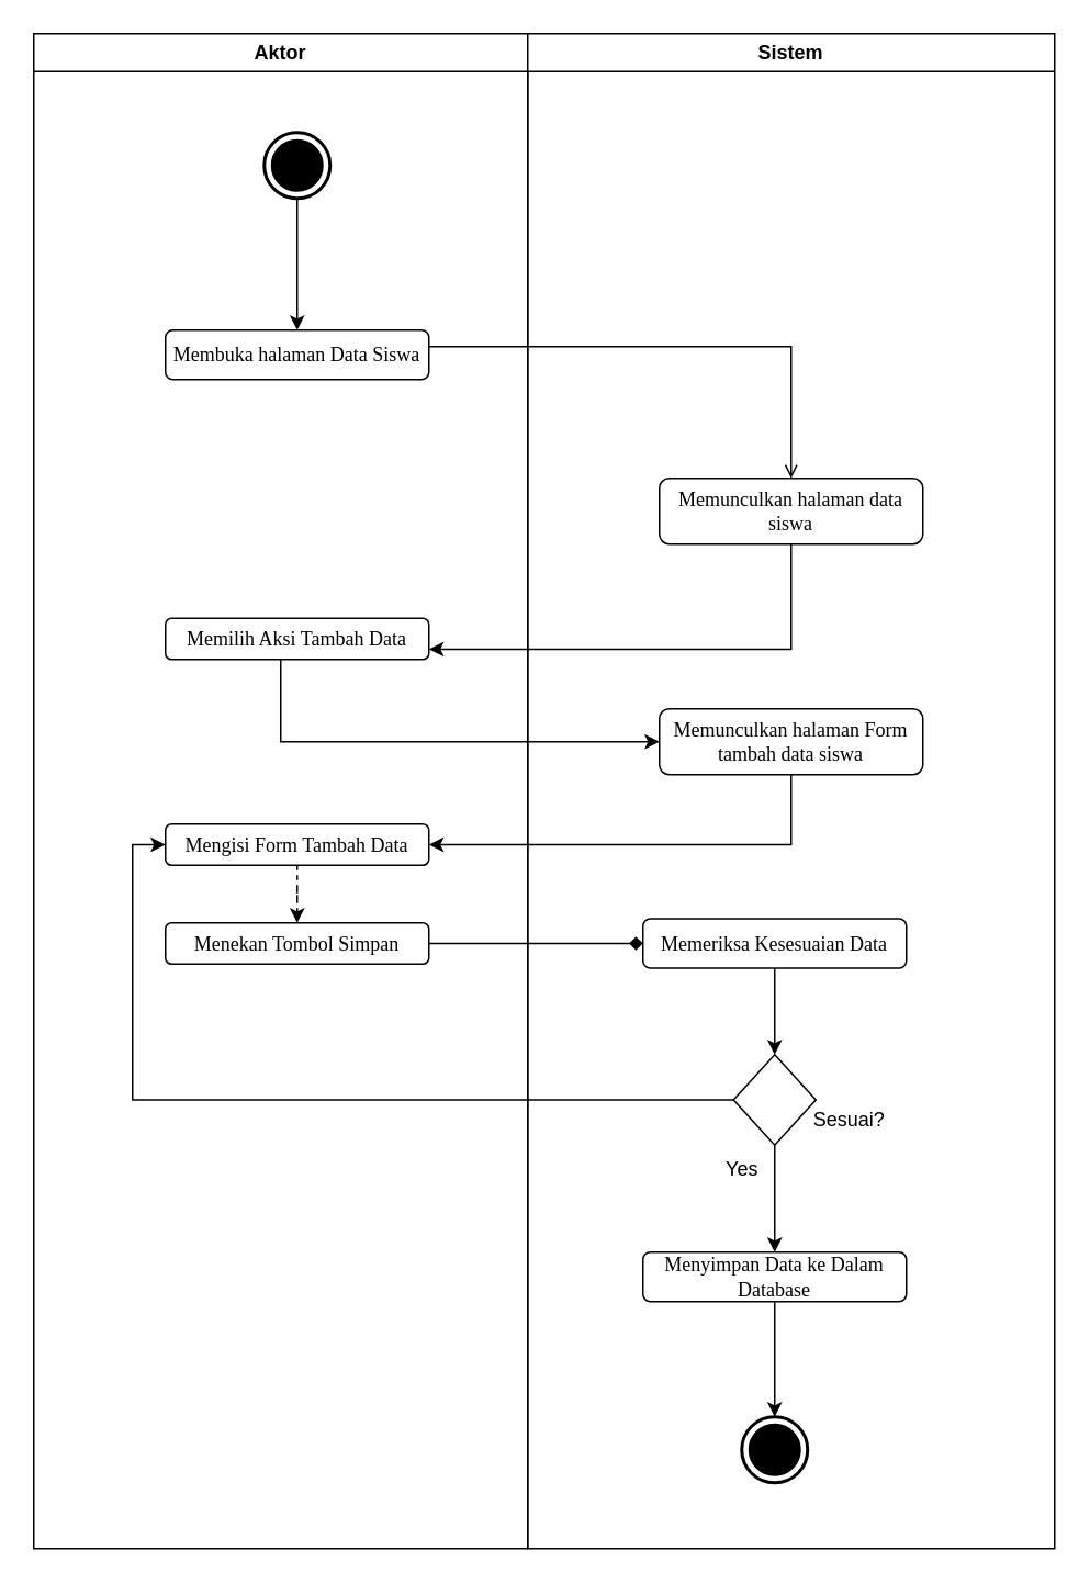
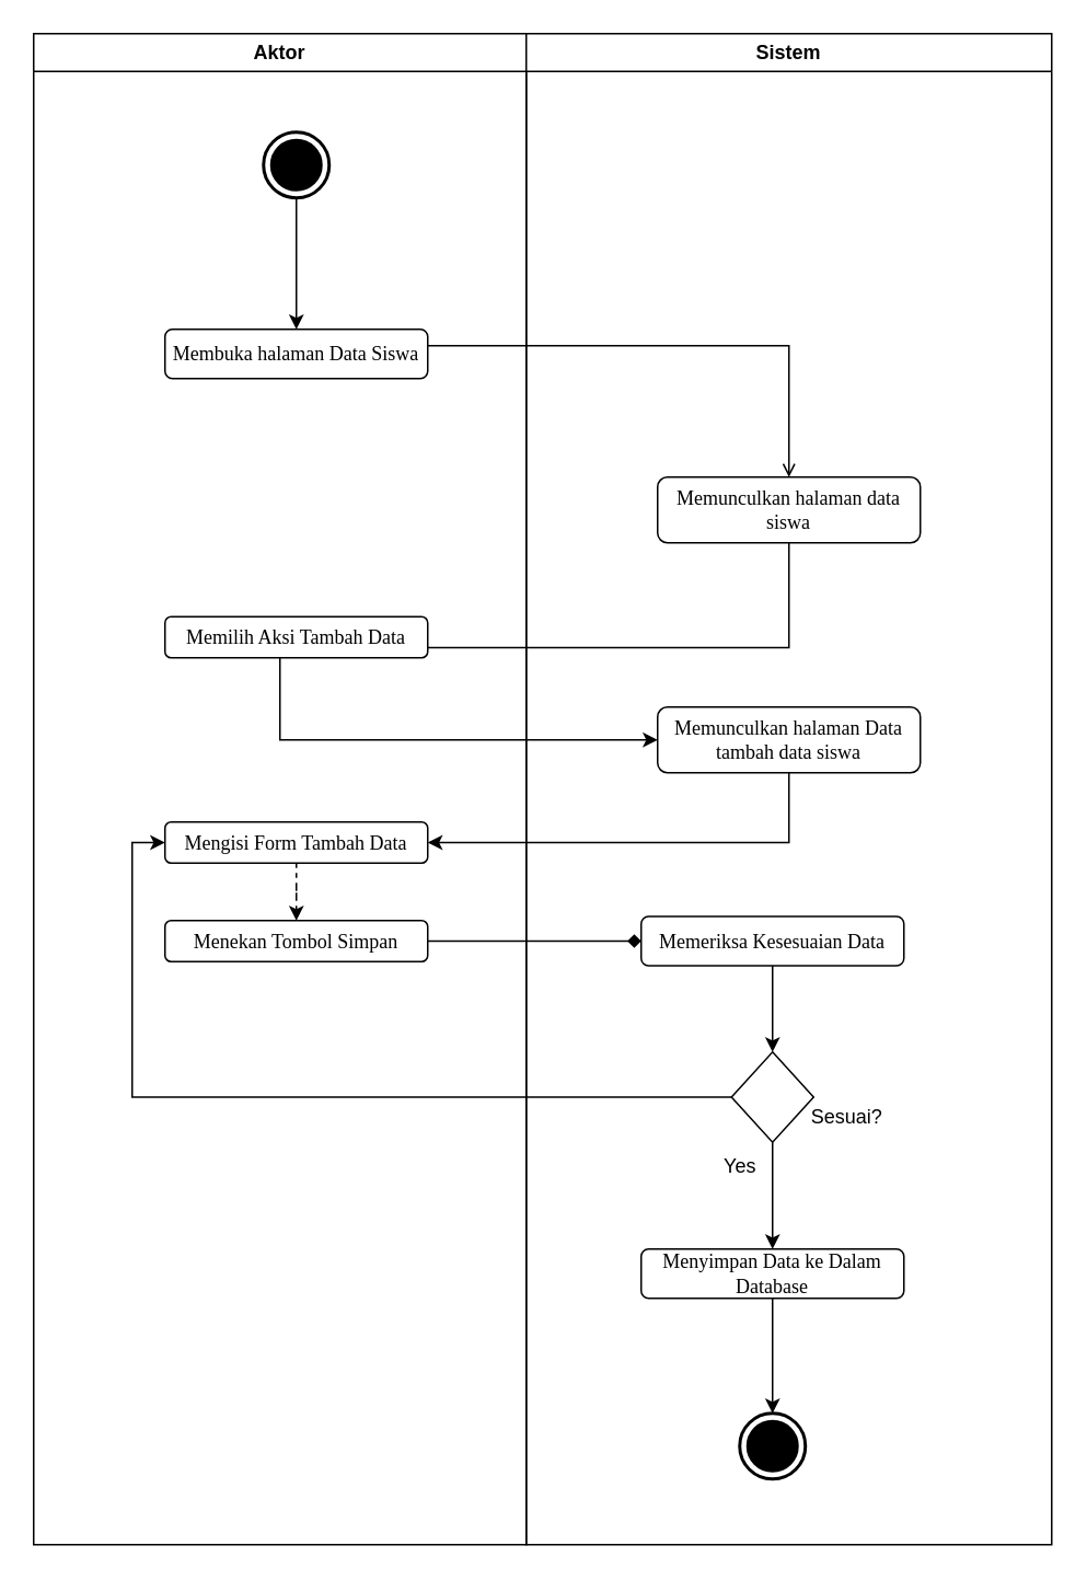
  <mxCell id="0" />
  <mxCell id="1" parent="0" />
  <mxCell id="2" value="Aktor" style="swimlane;whiteSpace=wrap;html=1;" vertex="1" parent="1"><mxGeometry x="20" y="20" width="300" height="920" as="geometry" /></mxCell>
  <mxCell id="3" style="edgeStyle=orthogonalEdgeStyle;rounded=0;orthogonalLoop=1;jettySize=auto;html=1;entryX=0.5;entryY=0;entryDx=0;entryDy=0;" edge="1" parent="2" source="4" target="5"><mxGeometry relative="1" as="geometry" /></mxCell>
  <mxCell id="4" value="" style="html=1;shape=mxgraph.sysml.actFinal;strokeWidth=2;verticalLabelPosition=bottom;verticalAlignment=top;" vertex="1" parent="2"><mxGeometry x="140" y="60" width="40" height="40" as="geometry" /></mxCell>
  <mxCell id="5" value="&lt;font face=&quot;Times New Roman&quot;&gt;Membuka halaman Data Siswa&lt;/font&gt;" style="shape=rect;html=1;rounded=1;whiteSpace=wrap;align=center;" vertex="1" parent="2"><mxGeometry x="80" y="180" width="160" height="30" as="geometry" /></mxCell>
  <mxCell id="6" value="&lt;font face=&quot;Times New Roman&quot;&gt;Memilih Aksi Tambah Data&lt;/font&gt;" style="shape=rect;html=1;rounded=1;whiteSpace=wrap;align=center;" vertex="1" parent="2"><mxGeometry x="80" y="355" width="160" height="25" as="geometry" /></mxCell>
  <mxCell id="7" style="edgeStyle=orthogonalEdgeStyle;rounded=0;orthogonalLoop=1;jettySize=auto;html=1;dashed=1;" edge="1" parent="2" source="8" target="9"><mxGeometry relative="1" as="geometry" /></mxCell>
  <mxCell id="8" value="&lt;font face=&quot;Times New Roman&quot;&gt;Mengisi Form Tambah Data&lt;/font&gt;" style="shape=rect;html=1;rounded=1;whiteSpace=wrap;align=center;" vertex="1" parent="2"><mxGeometry x="80" y="480" width="160" height="25" as="geometry" /></mxCell>
  <mxCell id="9" value="&lt;font face=&quot;Times New Roman&quot;&gt;Menekan Tombol Simpan&lt;/font&gt;" style="shape=rect;html=1;rounded=1;whiteSpace=wrap;align=center;" vertex="1" parent="2"><mxGeometry x="80" y="540" width="160" height="25" as="geometry" /></mxCell>
  <mxCell id="10" value="Sistem" style="swimlane;whiteSpace=wrap;html=1;" vertex="1" parent="1"><mxGeometry x="320" y="20" width="320" height="920" as="geometry" /></mxCell>
  <mxCell id="11" value="&lt;font face=&quot;Times New Roman&quot;&gt;Memunculkan halaman data siswa&lt;/font&gt;" style="shape=rect;html=1;rounded=1;whiteSpace=wrap;align=center;" vertex="1" parent="10"><mxGeometry x="80" y="270" width="160" height="40" as="geometry" /></mxCell>
- <mxCell id="12" value="&lt;font face=&quot;Times New Roman&quot;&gt;Memunculkan halaman Form tambah data siswa&lt;/font&gt;" style="shape=rect;html=1;rounded=1;whiteSpace=wrap;align=center;" vertex="1" parent="10"><mxGeometry x="80" y="410" width="160" height="40" as="geometry" /></mxCell>
+ <mxCell id="12" value="&lt;font face=&quot;Times New Roman&quot;&gt;Memunculkan halaman Data tambah data siswa&lt;/font&gt;" style="shape=rect;html=1;rounded=1;whiteSpace=wrap;align=center;" vertex="1" parent="10"><mxGeometry x="80" y="410" width="160" height="40" as="geometry" /></mxCell>
  <mxCell id="13" style="edgeStyle=orthogonalEdgeStyle;rounded=0;orthogonalLoop=1;jettySize=auto;html=1;entryX=0.5;entryY=0;entryDx=0;entryDy=0;" edge="1" parent="10" source="14" target="16"><mxGeometry relative="1" as="geometry" /></mxCell>
  <mxCell id="14" value="&lt;font face=&quot;Times New Roman&quot;&gt;Memeriksa Kesesuaian Data&lt;/font&gt;" style="shape=rect;html=1;rounded=1;whiteSpace=wrap;align=center;" vertex="1" parent="10"><mxGeometry x="70" y="537.5" width="160" height="30" as="geometry" /></mxCell>
  <mxCell id="15" style="edgeStyle=orthogonalEdgeStyle;rounded=0;orthogonalLoop=1;jettySize=auto;html=1;entryX=0.5;entryY=0;entryDx=0;entryDy=0;" edge="1" parent="10" source="16" target="19"><mxGeometry relative="1" as="geometry" /></mxCell>
  <mxCell id="16" value="" style="rhombus;whiteSpace=wrap;html=1;" vertex="1" parent="10"><mxGeometry x="125" y="620" width="50" height="55" as="geometry" /></mxCell>
  <mxCell id="17" value="Sesuai?" style="text;html=1;align=center;verticalAlign=middle;resizable=0;points=[];autosize=1;strokeColor=none;fillColor=none;" vertex="1" parent="10"><mxGeometry x="160" y="645" width="70" height="30" as="geometry" /></mxCell>
  <mxCell id="18" style="edgeStyle=orthogonalEdgeStyle;rounded=0;orthogonalLoop=1;jettySize=auto;html=1;entryX=0.5;entryY=0;entryDx=0;entryDy=0;entryPerimeter=0;" edge="1" parent="10" source="19" target="21"><mxGeometry relative="1" as="geometry" /></mxCell>
  <mxCell id="19" value="&lt;font face=&quot;Times New Roman&quot;&gt;Menyimpan Data ke Dalam Database&lt;/font&gt;" style="shape=rect;html=1;rounded=1;whiteSpace=wrap;align=center;" vertex="1" parent="10"><mxGeometry x="70" y="740" width="160" height="30" as="geometry" /></mxCell>
  <mxCell id="20" value="Yes" style="text;html=1;align=center;verticalAlign=middle;resizable=0;points=[];autosize=1;strokeColor=none;fillColor=none;" vertex="1" parent="10"><mxGeometry x="110" y="675" width="40" height="30" as="geometry" /></mxCell>
  <mxCell id="21" value="" style="html=1;shape=mxgraph.sysml.actFinal;strokeWidth=2;verticalLabelPosition=bottom;verticalAlignment=top;" vertex="1" parent="10"><mxGeometry x="130" y="840" width="40" height="40" as="geometry" /></mxCell>
  <mxCell id="22" style="edgeStyle=orthogonalEdgeStyle;rounded=0;orthogonalLoop=1;jettySize=auto;html=1;entryX=0.5;entryY=0;entryDx=0;entryDy=0;endArrow=open;" edge="1" parent="1" source="5" target="11"><mxGeometry relative="1" as="geometry"><Array as="points"><mxPoint x="480" y="210" /></Array></mxGeometry></mxCell>
  <mxCell id="23" style="edgeStyle=orthogonalEdgeStyle;rounded=0;orthogonalLoop=1;jettySize=auto;html=1;entryX=0;entryY=0.5;entryDx=0;entryDy=0;" edge="1" parent="1" source="6" target="12"><mxGeometry relative="1" as="geometry"><Array as="points"><mxPoint x="170" y="450" /></Array></mxGeometry></mxCell>
- <mxCell id="24" style="edgeStyle=orthogonalEdgeStyle;rounded=0;orthogonalLoop=1;jettySize=auto;html=1;entryX=1;entryY=0.75;entryDx=0;entryDy=0;" edge="1" parent="1" source="11" target="6"><mxGeometry relative="1" as="geometry"><Array as="points"><mxPoint x="480" y="394" /></Array></mxGeometry></mxCell>
+ <mxCell id="24" style="edgeStyle=orthogonalEdgeStyle;rounded=0;orthogonalLoop=1;jettySize=auto;html=1;entryX=1;entryY=0.75;entryDx=0;entryDy=0;endArrow=none;" edge="1" parent="1" source="11" target="6"><mxGeometry relative="1" as="geometry"><Array as="points"><mxPoint x="480" y="394" /></Array></mxGeometry></mxCell>
  <mxCell id="25" style="edgeStyle=orthogonalEdgeStyle;rounded=0;orthogonalLoop=1;jettySize=auto;html=1;entryX=1;entryY=0.5;entryDx=0;entryDy=0;" edge="1" parent="1" source="12" target="8"><mxGeometry relative="1" as="geometry"><Array as="points"><mxPoint x="480" y="513" /></Array></mxGeometry></mxCell>
  <mxCell id="26" style="edgeStyle=orthogonalEdgeStyle;rounded=0;orthogonalLoop=1;jettySize=auto;html=1;entryX=0;entryY=0.5;entryDx=0;entryDy=0;endArrow=diamond;" edge="1" parent="1" source="9" target="14"><mxGeometry relative="1" as="geometry" /></mxCell>
  <mxCell id="27" style="edgeStyle=orthogonalEdgeStyle;rounded=0;orthogonalLoop=1;jettySize=auto;html=1;entryX=0;entryY=0.5;entryDx=0;entryDy=0;" edge="1" parent="1" source="16" target="8"><mxGeometry relative="1" as="geometry" /></mxCell>
